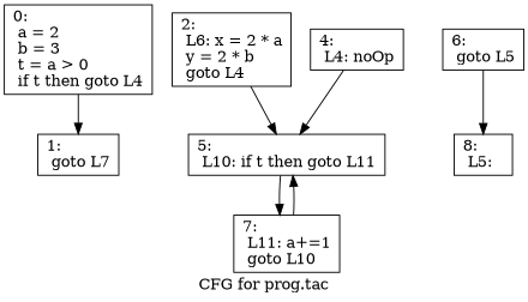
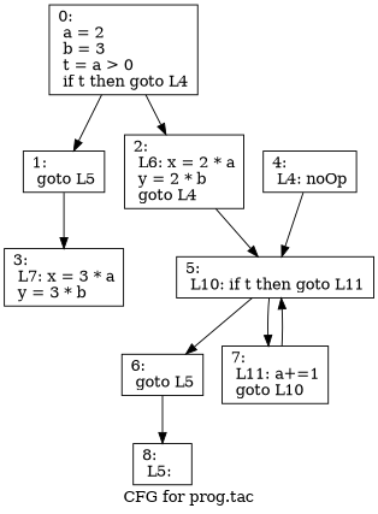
  digraph {
    label="CFG for prog.tac"
    node [shape=record]
    n1 [label="{0:\l  a = 2\l  b = 3\l  t = a \> 0\l  if t then goto L4\l}"]
-   n2 [label="{1:\l  goto L7\l}"]
+   n2 [label="{1:\l  goto L5\l}"]
    n3 [label="{2:\l  L6: x = 2 * a\l  y = 2 * b\l  goto L4\l}"]
+   n4 [label="{3:\l  L7: x = 3 * a\l  y = 3 * b\l}"]
    n5 [label="{5:\l  L10: if t then goto L11\l}"]
    n6 [label="{4:\l  L4: noOp\l}"]
    n7 [label="{6:\l  goto L5\l}"]
    n8 [label="{7:\l  L11: a+=1\l  goto L10\l}"]
    n9 [label="{8:\l  L5: \l}"]
    n1 -> n2
+   n1 -> n3
+   n2 -> n4
    n3 -> n5
+   n5 -> n7
    n5 -> n8
    n6 -> n5
    n7 -> n9
    n8 -> n5
  }
